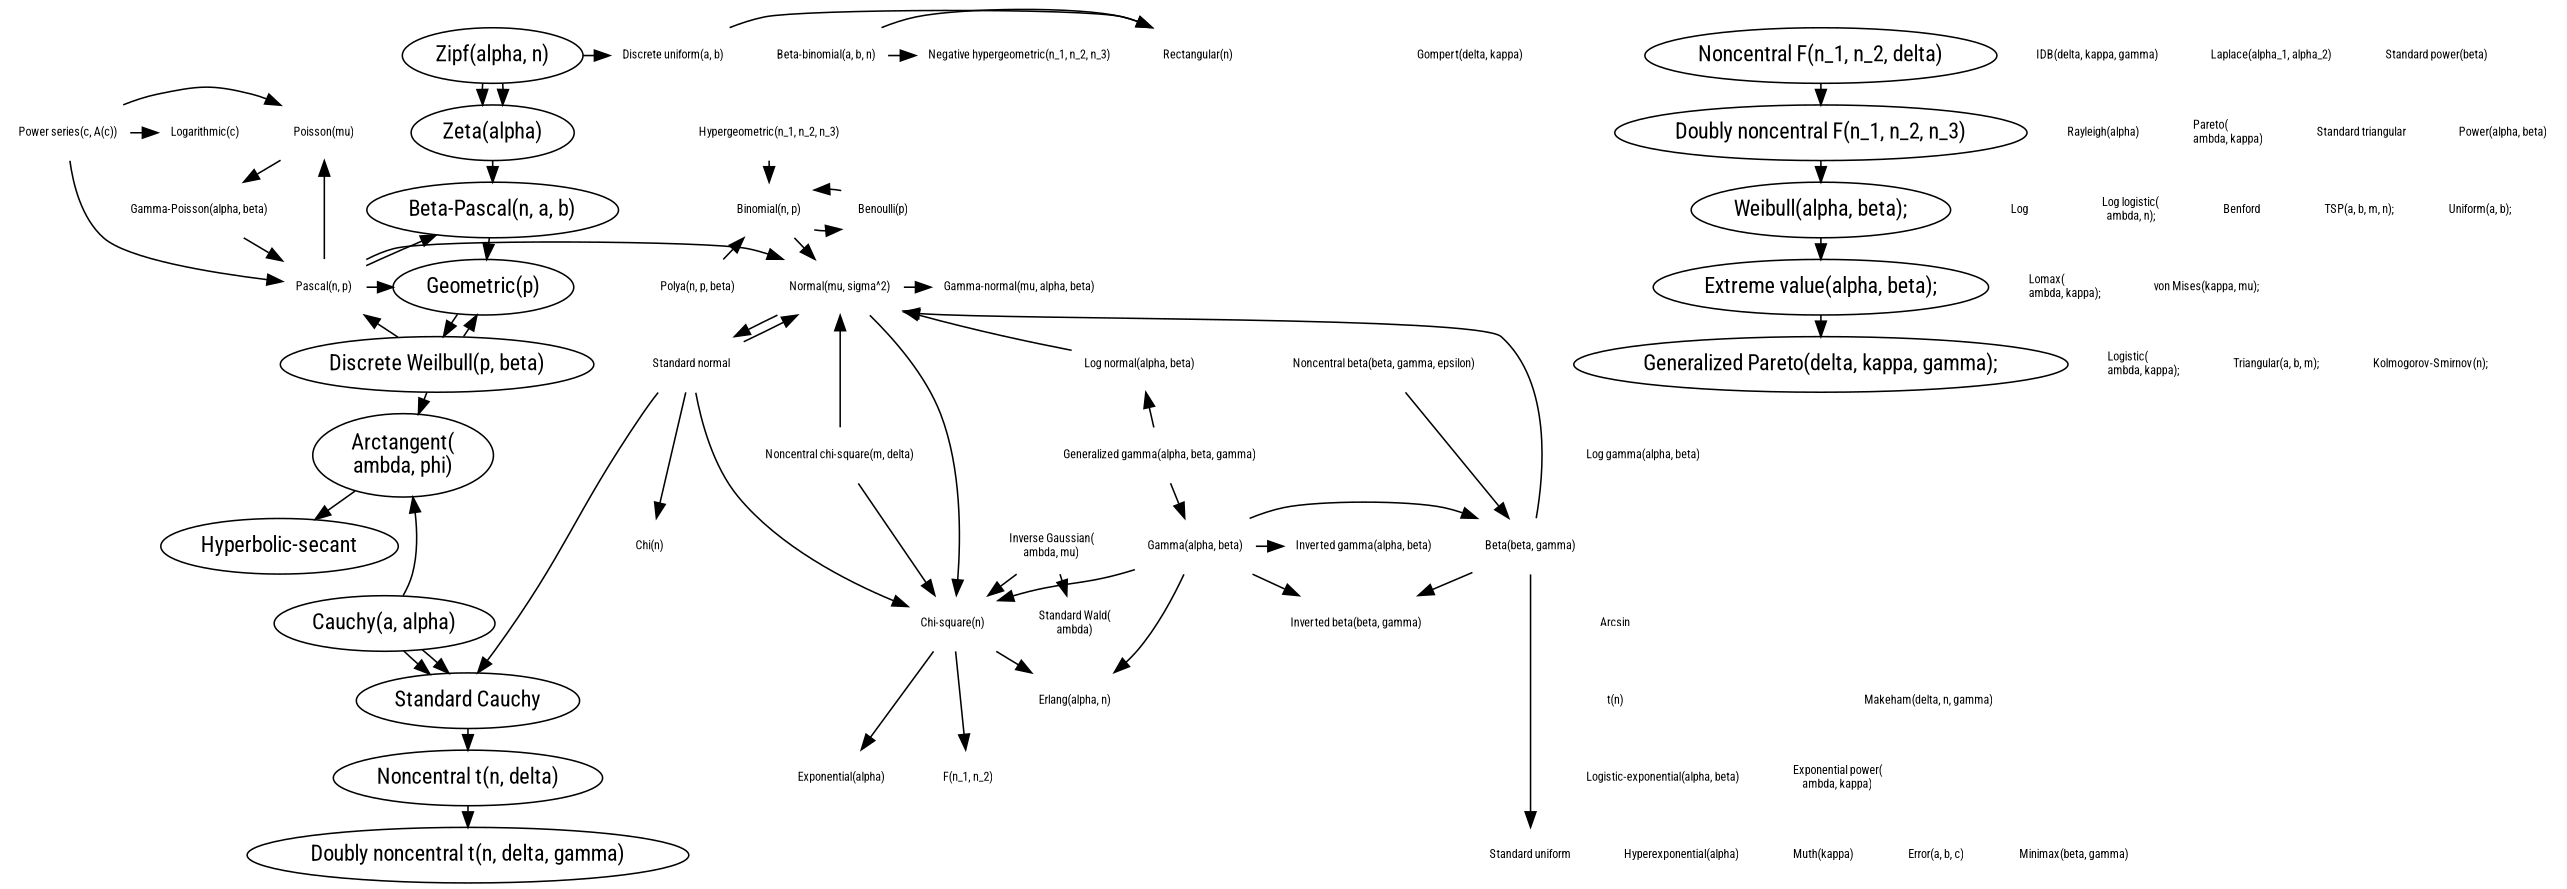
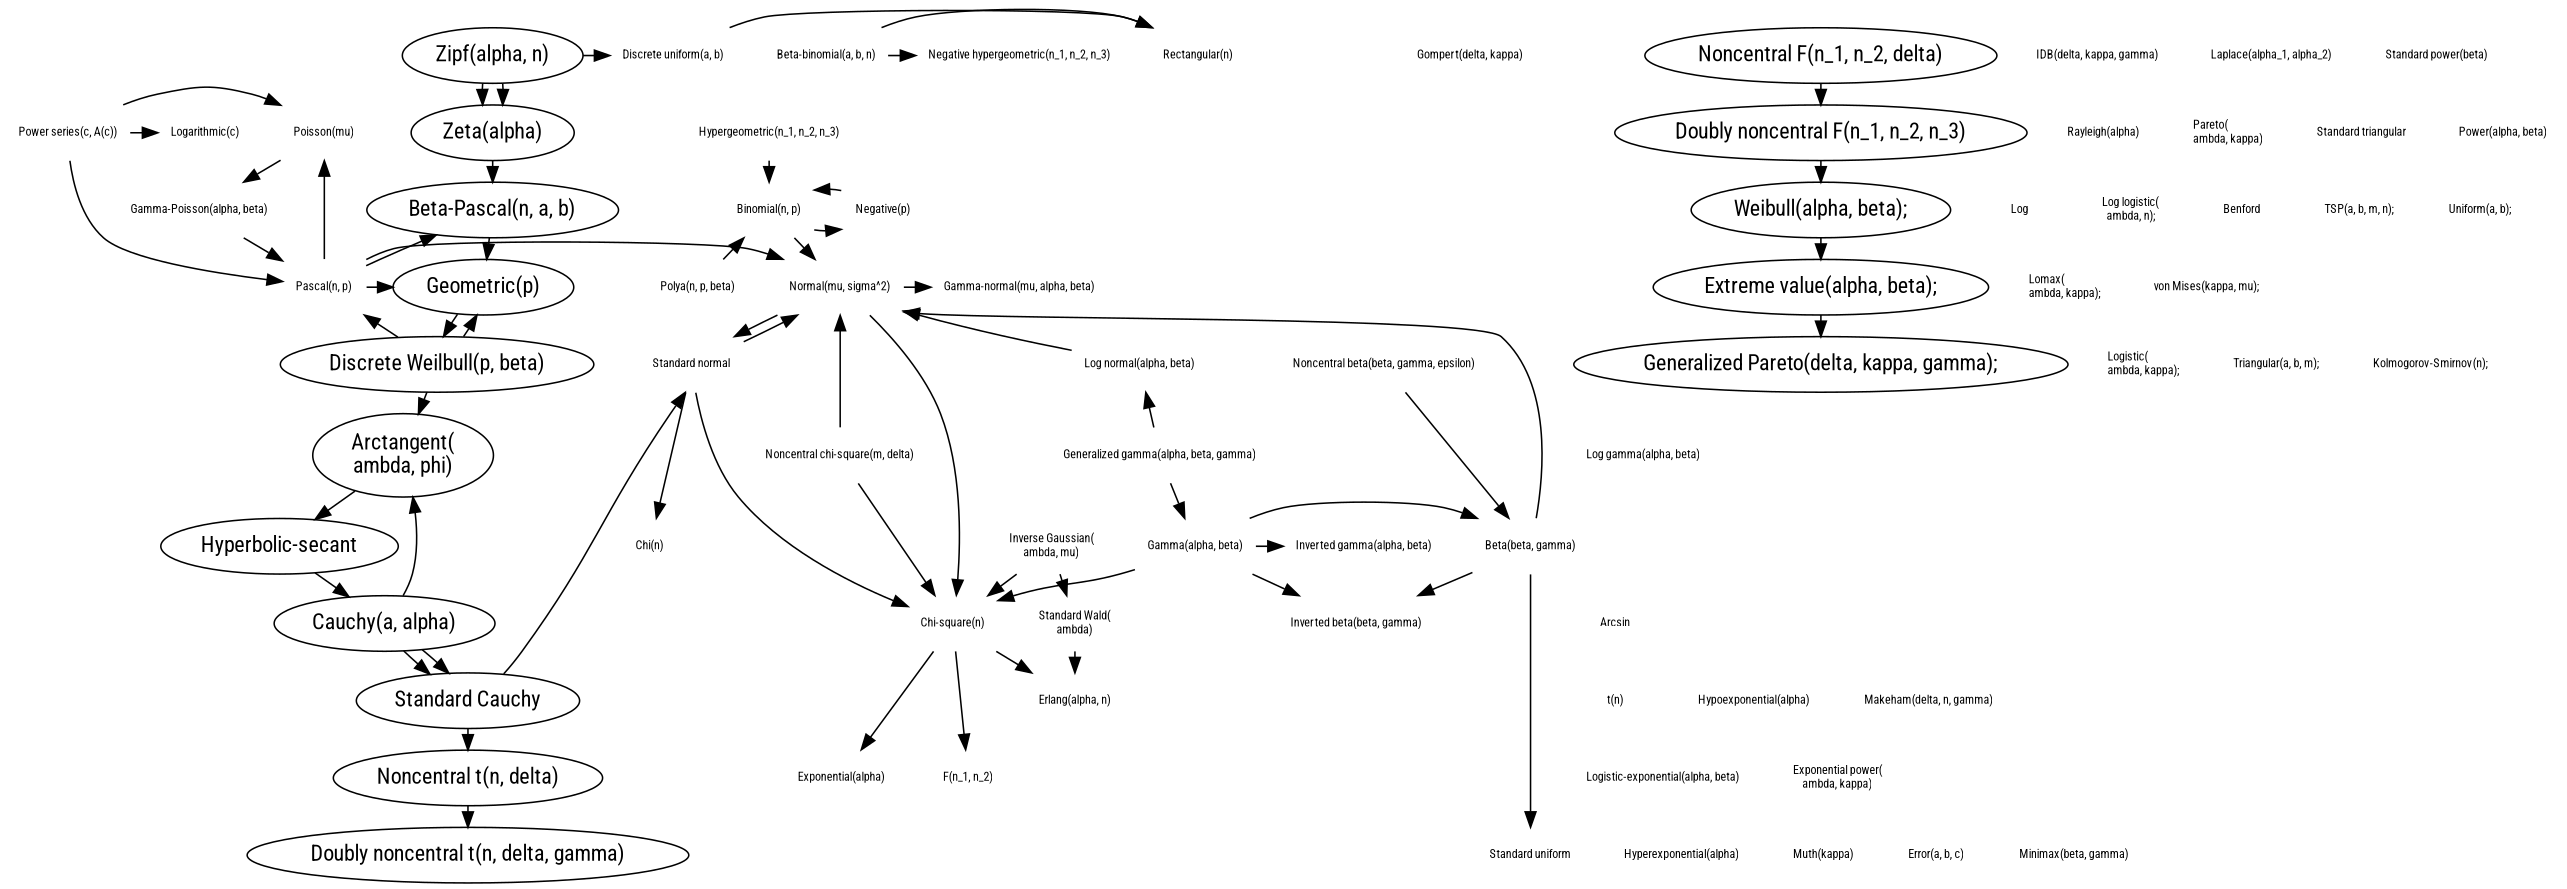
  digraph {
    arrowsize=0.8
    fontname="Roboto Condensed"
    ranksep=0.2
    node [fontname="Roboto Condensed" color=white fontsize=8 shape=box]
    edge [dir=forward fontname="Roboto Condensed"]
    n1 [label="Zipf(\alpha, n)" color="" fontsize="" shape=""]
    n2 [label="Discrete uniform(a, b)"]
    n3 [label="Rectangular(n)"]
    n4 [label="Beta-binomial(a, b, n)"]
    n5 [label="Negative hypergeometric(n_1, n_2, n_3)"]
    n6 [label="Zeta(\alpha)" color="" fontsize="" shape=""]
    n7 [label="Logarithmic(c)"]
    n8 [label="Power series(c, A(c))"]
    n9 [label="Poisson(\mu)"]
    n10 [label="Hypergeometric(n_1, n_2, n_3)"]
    n11 [label="Beta-Pascal(n, a, b)" color="" fontsize="" shape=""]
    n12 [label="Gamma-Poisson(\alpha, \beta)"]
    n13 [label="Binomial(n, p)"]
-   n14 [label="Benoulli(p)"]
+   n14 [label="Negative(p)"]
    n15 [label="Geometric(p)" color="" fontsize="" shape=""]
    n16 [label="Pascal(n, p)"]
    n17 [label="Normal(\mu, \sigma^2)"]
    n18 [label="Polya(n, p, \beta)"]
    n19 [label="Gamma-normal(\mu, \alpha, \beta)"]
    n20 [label="Discrete Weilbull(p, \beta)" color="" fontsize="" shape=""]
    n21 [label="Standard normal"]
    n22 [label="Log normal(\alpha, \beta)"]
    n23 [label="Noncentral beta(\beta, \gamma, \epsilon)"]
    n24 [label="Arctangent(\lambda, \phi)" color="" fontsize="" shape=""]
    n25 [label="Noncentral chi-square(m, \delta)"]
    n26 [label="Log gamma(\alpha, \beta)"]
    n27 [label="Generalized gamma(\alpha, \beta, \gamma)"]
    n28 [label="Hyperbolic-secant" color="" fontsize="" shape=""]
    n29 [label="Chi(n)"]
    n30 [label="Beta(\beta, \gamma)"]
    n31 [label="Gamma(\alpha, \beta)"]
    n32 [label="Inverse Gaussian(\lambda, \mu)"]
    n33 [label="Inverted gamma(\alpha, \beta)"]
    n34 [label="Cauchy(a, \alpha)" color="" fontsize="" shape=""]
    n35 [label="Chi-square(n)"]
    n36 [label="Standard Wald(\lambda)"]
    n37 [label="Inverted beta(\beta, \gamma)"]
    n38 [label=Arcsin]
    n39 [label="Standard Cauchy" color="" fontsize="" shape=""]
    n40 [label="Erlang(\alpha, n)"]
    n41 [label="t(n)"]
+   n42 [label="Hypoexponential(\alpha)"]
    n43 [label="Makeham(\delta, n, \gamma)"]
    n44 [label="Gompert(\delta, \kappa)"]
    n45 [label="Noncentral t(n, \delta)" color="" fontsize="" shape=""]
    n46 [label="Exponential(\alpha)"]
    n47 [label="F(n_1, n_2)"]
    n48 [label="Logistic-exponential(\alpha, \beta)"]
    n49 [label="Exponential power(\lambda, \kappa)"]
    n50 [label="Doubly noncentral t(n, \delta, \gamma)" color="" fontsize="" shape=""]
    n51 [label="Standard uniform"]
    n52 [label="Hyperexponential(\alpha)"]
    n53 [label="Muth(\kappa)"]
    n54 [label="Error(a, b, c)"]
    n55 [label="Minimax(\beta, \gamma)"]
    n56 [label="Noncentral F(n_1, n_2, \delta)" color="" fontsize="" shape=""]
    n57 [label="IDB(\delta, \kappa, \gamma)"]
    n58 [label="Laplace(\alpha_1, \alpha_2)"]
    n59 [label="Standard power(\beta)"]
    n60 [label="Doubly noncentral F(n_1, n_2, n_3)" color="" fontsize="" shape=""]
    n61 [label="Rayleigh(\alpha)"]
    n62 [label="Pareto(\lambda, \kappa)"]
    n63 [label="Standard triangular"]
    n64 [label="Power(\alpha, \beta)"]
    n65 [label="Weibull(\alpha, \beta);" color="" fontsize="" shape=""]
    Log
    n67 [label="Log logistic(\lambda, n);"]
    n68 [label=Benford]
    n69 [label="TSP(a, b, m, n);"]
    n70 [label="Uniform(a, b);"]
    n71 [label="Extreme value(\alpha, \beta);" color="" fontsize="" shape=""]
    n72 [label="Lomax(\lambda, \kappa);"]
    n73 [label="von Mises(\kappa, \mu);"]
    n74 [label="Generalized Pareto(\delta, \kappa, \gamma);" color="" fontsize="" shape=""]
    n75 [label="Logistic(\lambda, \kappa);"]
    n76 [label="Triangular(a, b, m);"]
    n77 [label="Kolmogorov-Smirnov(n);"]
    subgraph sub_1 {
      rank=same
      n1
      n2
      n3
      n4
      n5
    }
    subgraph sub_2 {
      rank=same
      n6
      n7
      n8
      n9
      n10
    }
    subgraph sub_3 {
      rank=same
      n11
      n12
      n13
      n14
    }
    subgraph sub_4 {
      rank=same
      n15
      n16
      n17
      n18
      n19
    }
    subgraph sub_5 {
      rank=same
      n20
      n21
      n22
      n23
    }
    subgraph sub_6 {
      rank=same
      n24
      n25
      n26
      n27
    }
    subgraph sub_7 {
      rank=same
      n28
      n29
      n30
      n31
      n32
      n33
    }
    subgraph sub_8 {
      rank=same
      n34
      n35
      n36
      n37
      n38
    }
    subgraph sub_9 {
      rank=same
      n39
      n40
      n41
+     n42
      n43
    }
    subgraph sub_10 {
      rank=same
      n44
    }
    subgraph sub_11 {
      rank=same
      n45
      n46
      n47
      n48
      n49
    }
    subgraph sub_12 {
      rank=same
      n50
      n51
      n52
      n53
      n54
      n55
    }
    subgraph sub_13 {
      rank=same
      n56
      n57
      n58
      n59
    }
    subgraph sub_14 {
      rank=same
      n60
      n61
      n62
      n63
      n64
    }
    subgraph sub_15 {
      rank=same
      n65
      Log
      n67
      n68
      n69
      n70
    }
    subgraph sub_16 {
      rank=same
      n71
      n72
      n73
    }
    subgraph sub_17 {
      rank=same
      n74
      n75
      n76
      n77
    }
    n1 -> n2
    n1 -> n6 [dir=""]
    n1 -> n6
    n2 -> n3
    n4 -> n3
    n4 -> n5
    n6 -> n11 [dir=""]
    n8 -> n7
    n8 -> n9
    n8 -> n16
    n9 -> n12
    n10 -> n13
    n11 -> n15 [dir=""]
    n12 -> n16
    n13 -> n14
    n13 -> n17
    n14 -> n13
    n15 -> n20 [dir=""]
    n16 -> n9
    n16 -> n11
    n16 -> n15
    n16 -> n17
    n17 -> n19
    n17 -> n21
    n17 -> n35
    n18 -> n13
    n20 -> n15
    n20 -> n16
    n20 -> n24 [dir=""]
    n21 -> n17
    n21 -> n29
    n21 -> n35
-   n21 -> n39
+   n39 -> n21
    n22 -> n17
    n23 -> n30
    n24 -> n28 [dir=""]
    n25 -> n17
    n25 -> n35
    n27 -> n22
    n27 -> n31
+   n28 -> n34 [dir=""]
    n30 -> n17
    n30 -> n37
    n30 -> n51
    n31 -> n30
    n31 -> n33
    n31 -> n35
    n31 -> n37
-   n31 -> n40
+   n36 -> n40
    n32 -> n35
    n32 -> n36
    n34 -> n24
    n34 -> n39 [dir=""]
    n34 -> n39
    n35 -> n40
    n35 -> n46
    n35 -> n47
    n39 -> n45 [dir=""]
    n45 -> n50 [dir=""]
    n56 -> n60 [dir=""]
    n60 -> n65 [dir=""]
    n65 -> n71 [dir=""]
    n71 -> n74 [dir=""]
  }
